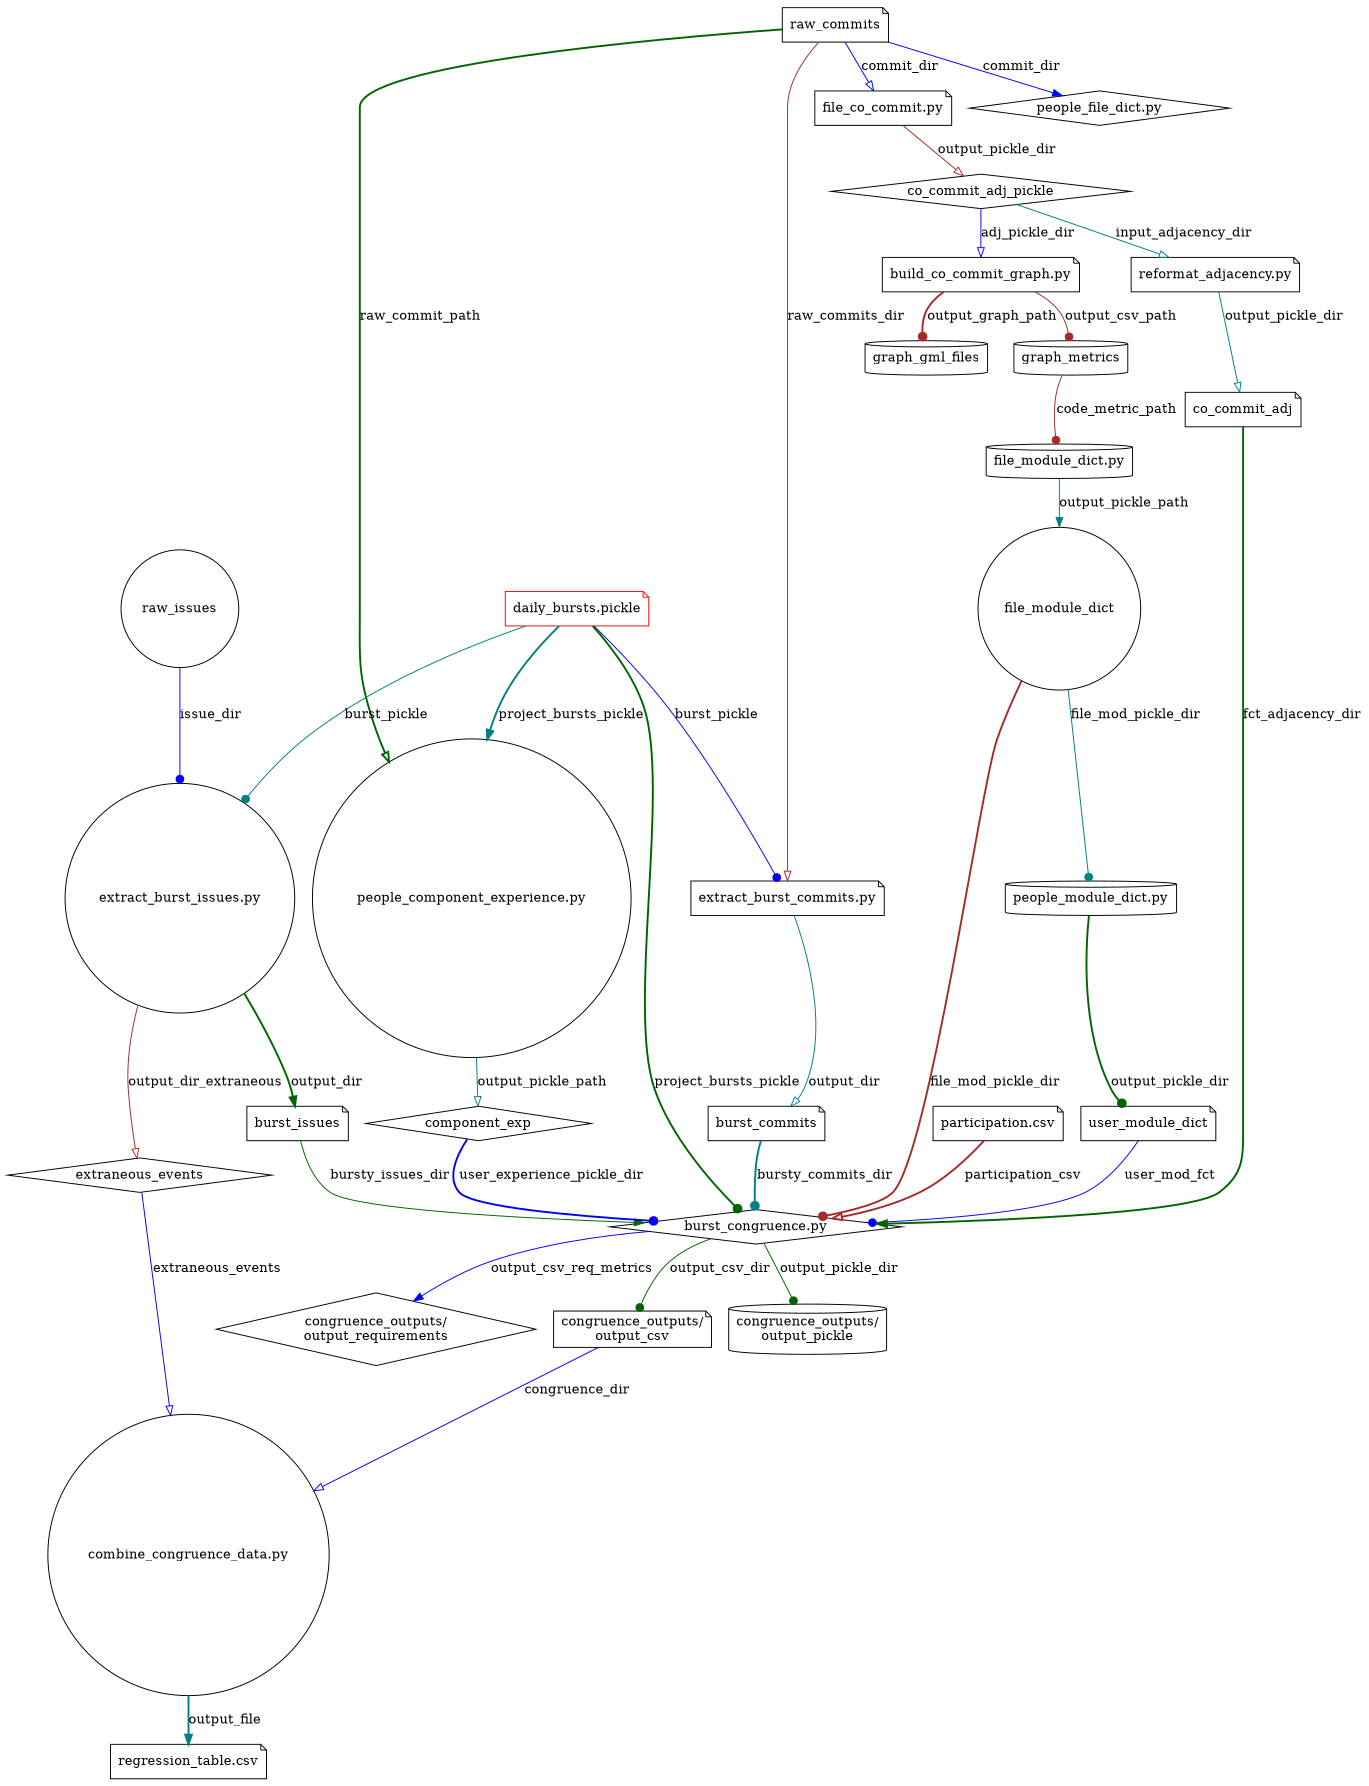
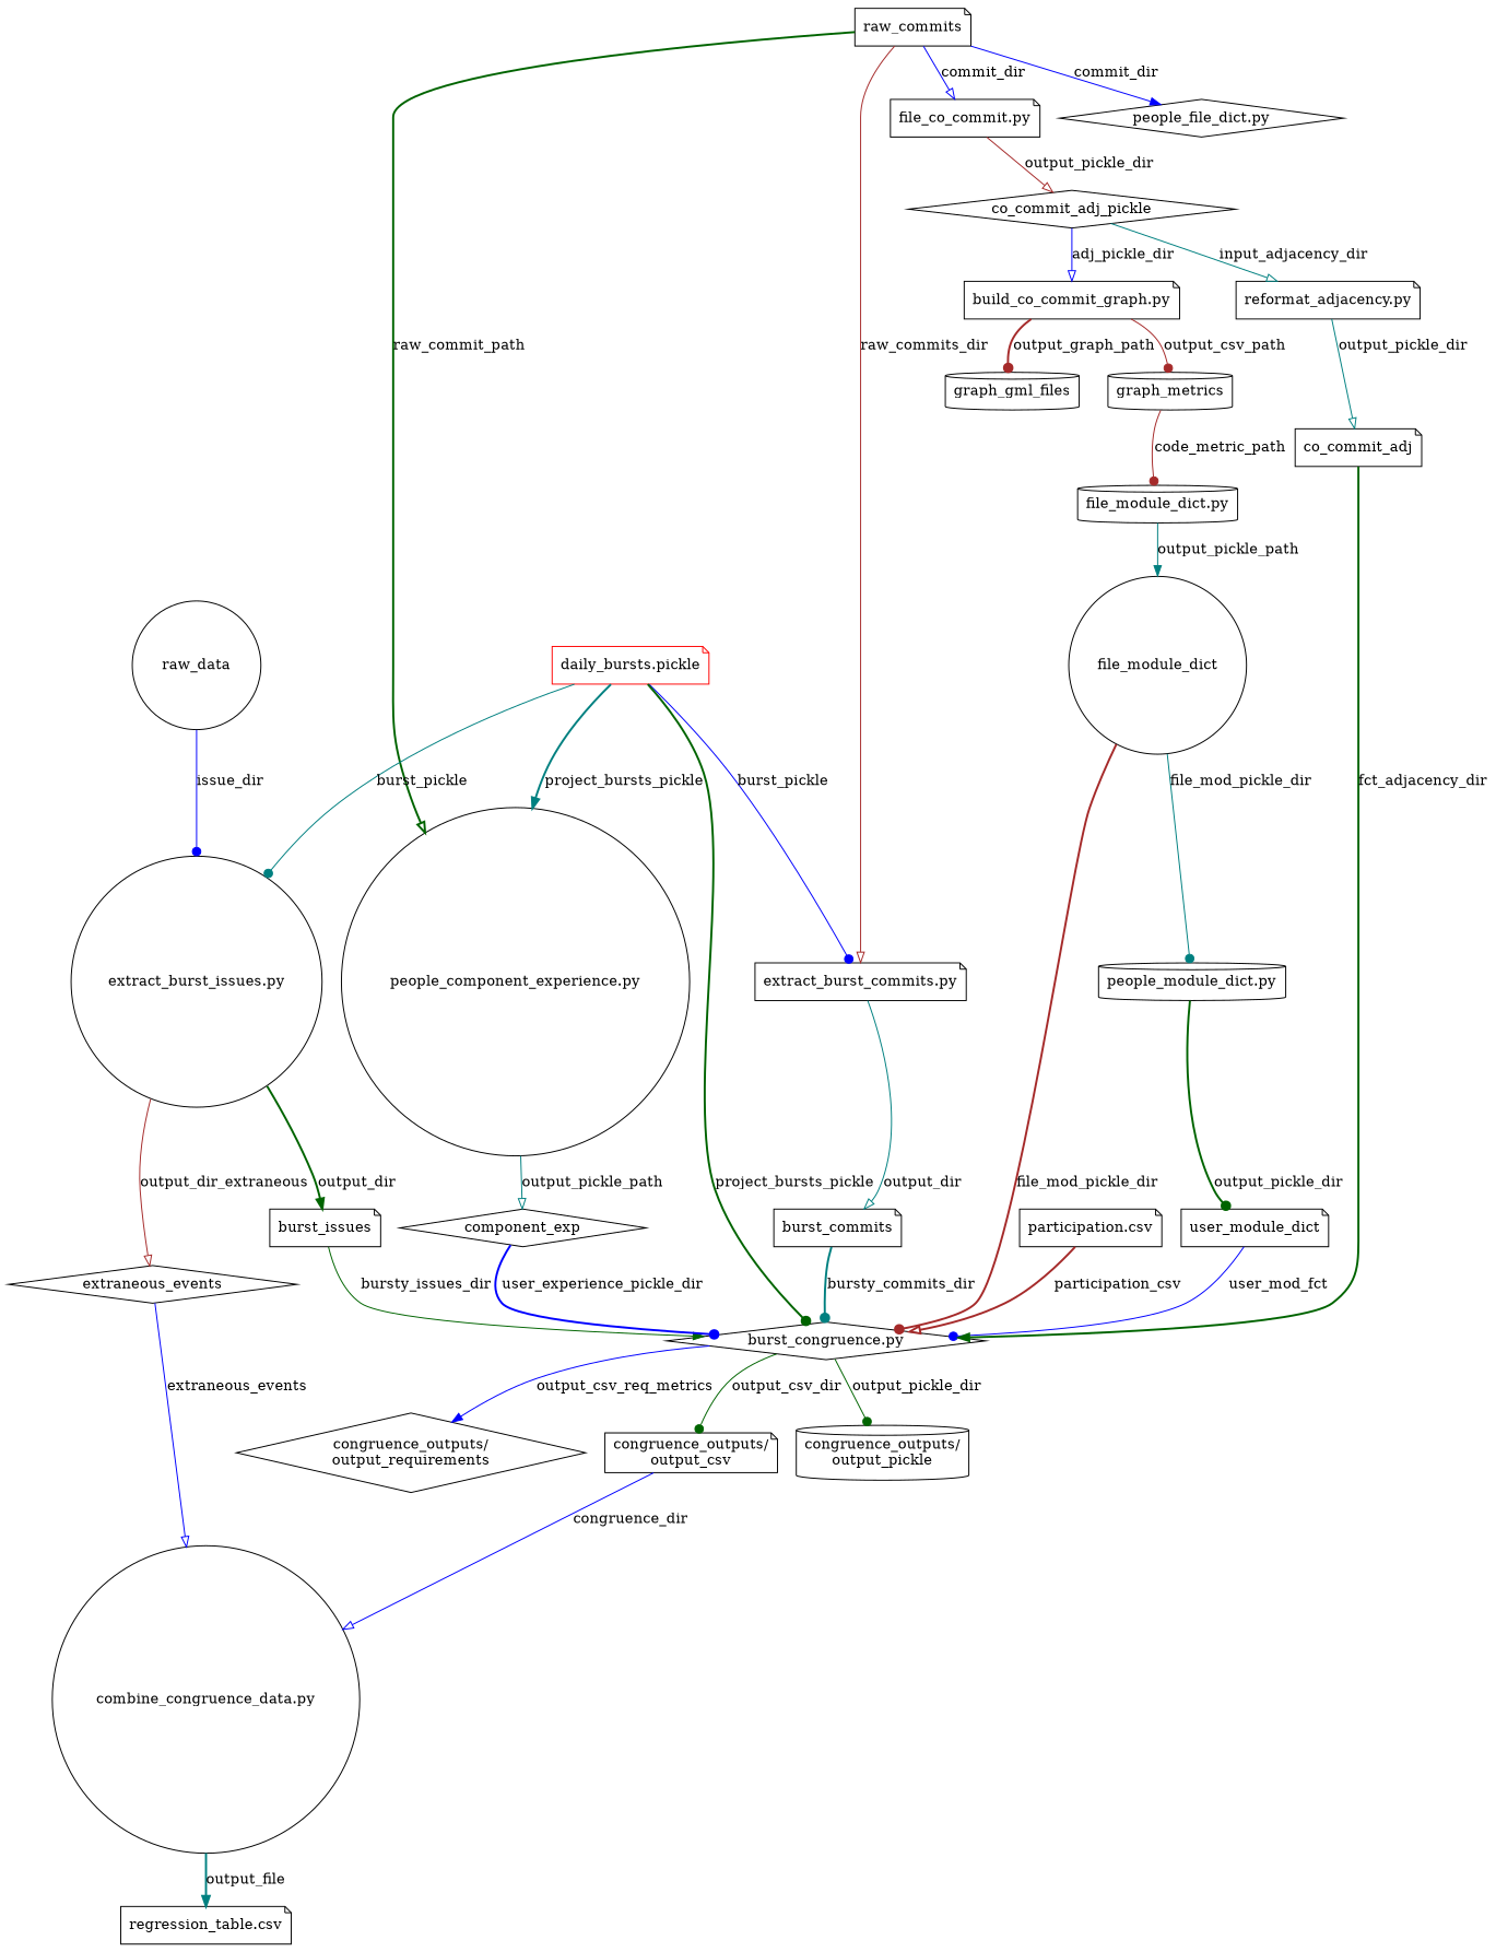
  digraph {
    node [labelfontsize=14.0 shape=note]
    edge [arrowhead=dot color=teal labelfontsize=10.0 style=solid]
    "extract_burst_commits.py"
    burst_commits
    "burst_congruence.py" [shape=diamond]
    "extract_burst_issues.py" [shape=circle]
    burst_issues
    extraneous_events [shape=diamond]
    "combine_congruence_data.py" [shape=circle]
    co_commit_adj_pickle [shape=diamond]
    "file_co_commit.py"
    "build_co_commit_graph.py"
    "reformat_adjacency.py"
    graph_metrics [shape=cylinder]
    graph_gml_files [shape=cylinder]
    "file_module_dict.py" [shape=cylinder]
    file_module_dict [shape=circle]
    "people_module_dict.py" [shape=cylinder]
    "people_file_dict.py" [shape=diamond]
    user_module_dict
    "people_component_experience.py" [shape=circle]
    component_exp [shape=diamond]
    co_commit_adj
    "congruence_outputs/\noutput_csv"
    "congruence_outputs/\noutput_pickle" [shape=cylinder]
    "congruence_outputs/\noutput_requirements" [shape=diamond]
    "regression_table.csv"
    raw_commits
    "daily_bursts.pickle" [color=red]
    "participation.csv"
-   raw_issues [shape=circle]
+   raw_issues [shape=circle label=raw_data]
    "extract_burst_commits.py" -> burst_commits [arrowhead=onormal label=output_dir]
    burst_commits -> "burst_congruence.py" [label=bursty_commits_dir style=bold]
    "burst_congruence.py" -> "congruence_outputs/\noutput_csv" [color=darkgreen label=output_csv_dir]
    "burst_congruence.py" -> "congruence_outputs/\noutput_pickle" [color=darkgreen label=output_pickle_dir]
    "burst_congruence.py" -> "congruence_outputs/\noutput_requirements" [arrowhead=normal color=blue label=output_csv_req_metrics]
    "extract_burst_issues.py" -> burst_issues [arrowhead=normal color=darkgreen label=output_dir style=bold]
    "extract_burst_issues.py" -> extraneous_events [arrowhead=onormal color=brown label=output_dir_extraneous]
    burst_issues -> "burst_congruence.py" [arrowhead=normal color=darkgreen label=bursty_issues_dir]
    extraneous_events -> "combine_congruence_data.py" [arrowhead=onormal color=blue label=extraneous_events]
    "combine_congruence_data.py" -> "regression_table.csv" [arrowhead=normal label=output_file style=bold]
    co_commit_adj_pickle -> "build_co_commit_graph.py" [arrowhead=onormal color=blue label=adj_pickle_dir]
    co_commit_adj_pickle -> "reformat_adjacency.py" [arrowhead=onormal label=input_adjacency_dir]
    "file_co_commit.py" -> co_commit_adj_pickle [arrowhead=onormal color=brown label=output_pickle_dir]
    "build_co_commit_graph.py" -> graph_metrics [color=brown label=output_csv_path]
    "build_co_commit_graph.py" -> graph_gml_files [color=brown label=output_graph_path style=bold]
    "reformat_adjacency.py" -> co_commit_adj [arrowhead=onormal label=output_pickle_dir]
    graph_metrics -> "file_module_dict.py" [color=brown label=code_metric_path]
    "file_module_dict.py" -> file_module_dict [arrowhead=normal label=output_pickle_path]
    file_module_dict -> "burst_congruence.py" [color=brown label=file_mod_pickle_dir style=bold]
    file_module_dict -> "people_module_dict.py" [label=file_mod_pickle_dir]
    "people_module_dict.py" -> user_module_dict [color=darkgreen label=output_pickle_dir style=bold]
    user_module_dict -> "burst_congruence.py" [color=blue label=user_mod_fct]
    "people_component_experience.py" -> component_exp [arrowhead=onormal label=output_pickle_path]
    component_exp -> "burst_congruence.py" [color=blue label=user_experience_pickle_dir style=bold]
    co_commit_adj -> "burst_congruence.py" [arrowhead=normal color=darkgreen label=fct_adjacency_dir style=bold]
    "congruence_outputs/\noutput_csv" -> "combine_congruence_data.py" [arrowhead=onormal color=blue label=congruence_dir]
    raw_commits -> "extract_burst_commits.py" [arrowhead=onormal color=brown label=raw_commits_dir]
    raw_commits -> "file_co_commit.py" [arrowhead=onormal color=blue label=commit_dir]
    raw_commits -> "people_file_dict.py" [arrowhead=normal color=blue label=commit_dir]
    raw_commits -> "people_component_experience.py" [arrowhead=onormal color=darkgreen label=raw_commit_path style=bold]
    "daily_bursts.pickle" -> "extract_burst_commits.py" [color=blue label=burst_pickle]
    "daily_bursts.pickle" -> "burst_congruence.py" [color=darkgreen label=project_bursts_pickle style=bold]
    "daily_bursts.pickle" -> "extract_burst_issues.py" [label=burst_pickle]
    "daily_bursts.pickle" -> "people_component_experience.py" [arrowhead=normal label=project_bursts_pickle style=bold]
    "participation.csv" -> "burst_congruence.py" [arrowhead=onormal color=brown label=participation_csv style=bold]
    raw_issues -> "extract_burst_issues.py" [color=blue label=issue_dir]
  }
